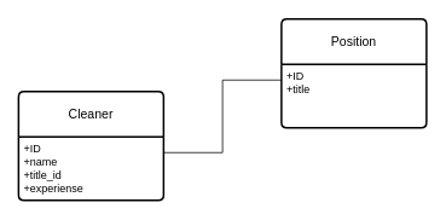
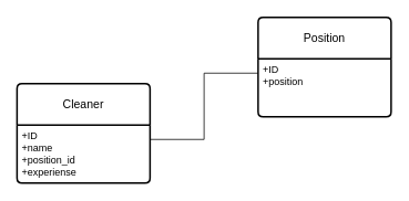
  <mxCell id="0" />
  <mxCell id="1" parent="0" />
  <mxCell id="2" value="Cleaner" style="swimlane;childLayout=stackLayout;horizontal=1;startSize=50;horizontalStack=0;rounded=1;fontSize=14;fontStyle=0;strokeWidth=2;resizeParent=0;resizeLast=1;shadow=0;dashed=0;align=center;arcSize=4;whiteSpace=wrap;html=1;" vertex="1" parent="1"><mxGeometry x="20" y="100" width="160" height="120" as="geometry"><mxRectangle x="310" y="120" width="90" height="50" as="alternateBounds" /></mxGeometry></mxCell>
- <mxCell id="3" value="+ID&lt;br&gt;+name&lt;br&gt;+title_id&lt;br&gt;+experiense" style="align=left;strokeColor=none;fillColor=none;spacingLeft=4;fontSize=12;verticalAlign=top;resizable=0;rotatable=0;part=1;html=1;" vertex="1" parent="2"><mxGeometry y="50" width="160" height="70" as="geometry" /></mxCell>
+ <mxCell id="3" value="+ID&lt;br&gt;+name&lt;br&gt;+position_id&lt;br&gt;+experiense" style="align=left;strokeColor=none;fillColor=none;spacingLeft=4;fontSize=12;verticalAlign=top;resizable=0;rotatable=0;part=1;html=1;" vertex="1" parent="2"><mxGeometry y="50" width="160" height="70" as="geometry" /></mxCell>
  <mxCell id="4" value="Position" style="swimlane;childLayout=stackLayout;horizontal=1;startSize=50;horizontalStack=0;rounded=1;fontSize=14;fontStyle=0;strokeWidth=2;resizeParent=0;resizeLast=1;shadow=0;dashed=0;align=center;arcSize=4;whiteSpace=wrap;html=1;" vertex="1" parent="1"><mxGeometry x="310" y="20" width="160" height="120" as="geometry"><mxRectangle x="600" y="40" width="90" height="50" as="alternateBounds" /></mxGeometry></mxCell>
- <mxCell id="5" value="+ID&lt;br&gt;+title" style="align=left;strokeColor=none;fillColor=none;spacingLeft=4;fontSize=12;verticalAlign=top;resizable=0;rotatable=0;part=1;html=1;" vertex="1" parent="4"><mxGeometry y="50" width="160" height="70" as="geometry" /></mxCell>
+ <mxCell id="5" value="+ID&lt;br&gt;+position" style="align=left;strokeColor=none;fillColor=none;spacingLeft=4;fontSize=12;verticalAlign=top;resizable=0;rotatable=0;part=1;html=1;" vertex="1" parent="4"><mxGeometry y="50" width="160" height="70" as="geometry" /></mxCell>
  <mxCell id="6" style="edgeStyle=orthogonalEdgeStyle;rounded=0;orthogonalLoop=1;jettySize=auto;html=1;exitX=1;exitY=0.25;exitDx=0;exitDy=0;entryX=0;entryY=0.25;entryDx=0;entryDy=0;endArrow=none;" edge="1" parent="1" source="3" target="5"><mxGeometry relative="1" as="geometry" /></mxCell>
